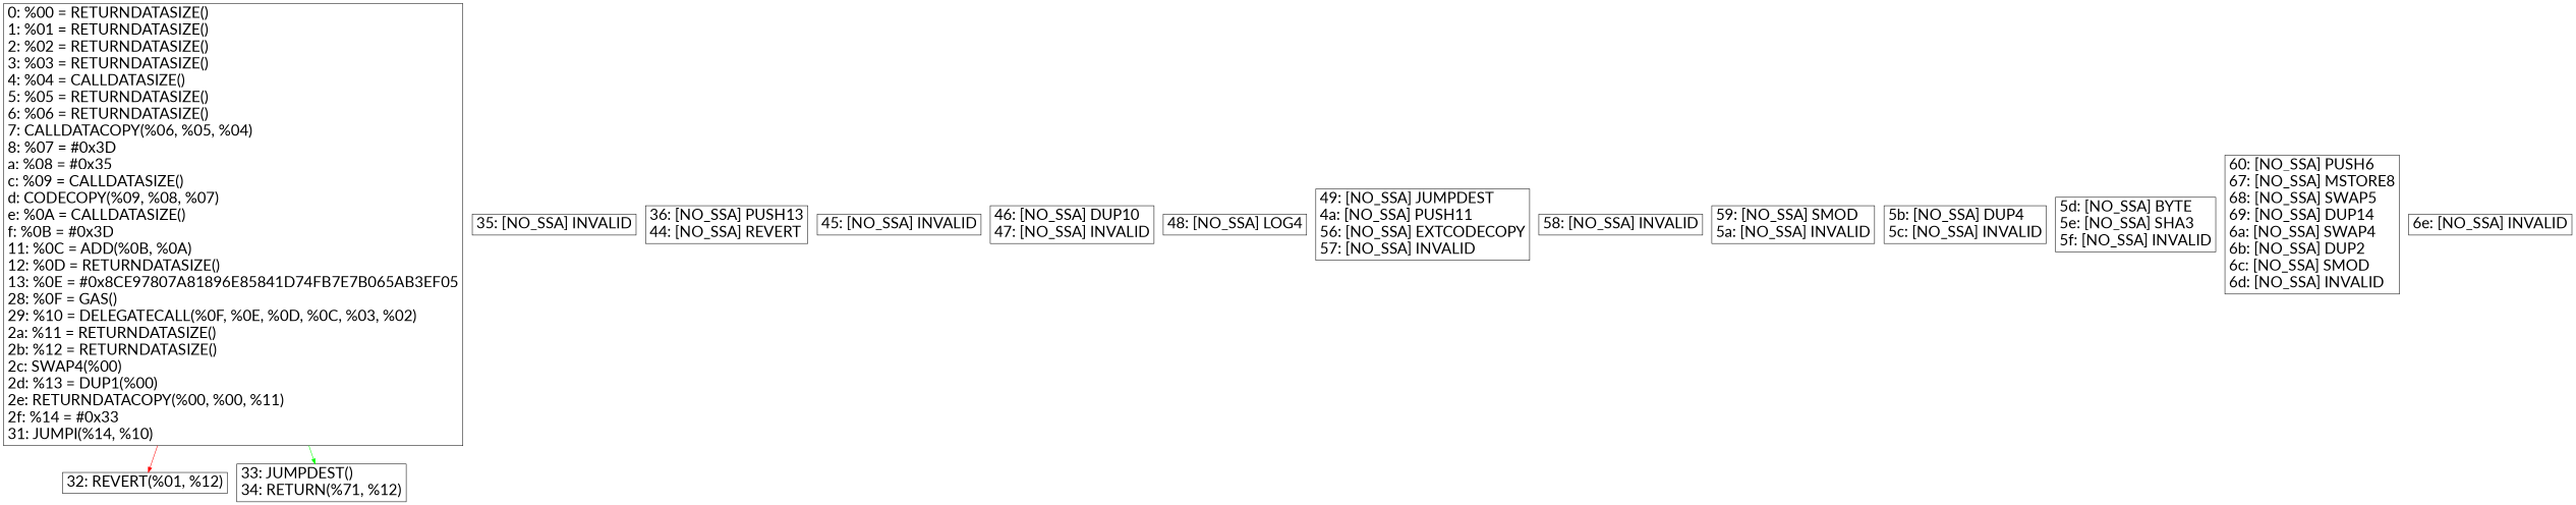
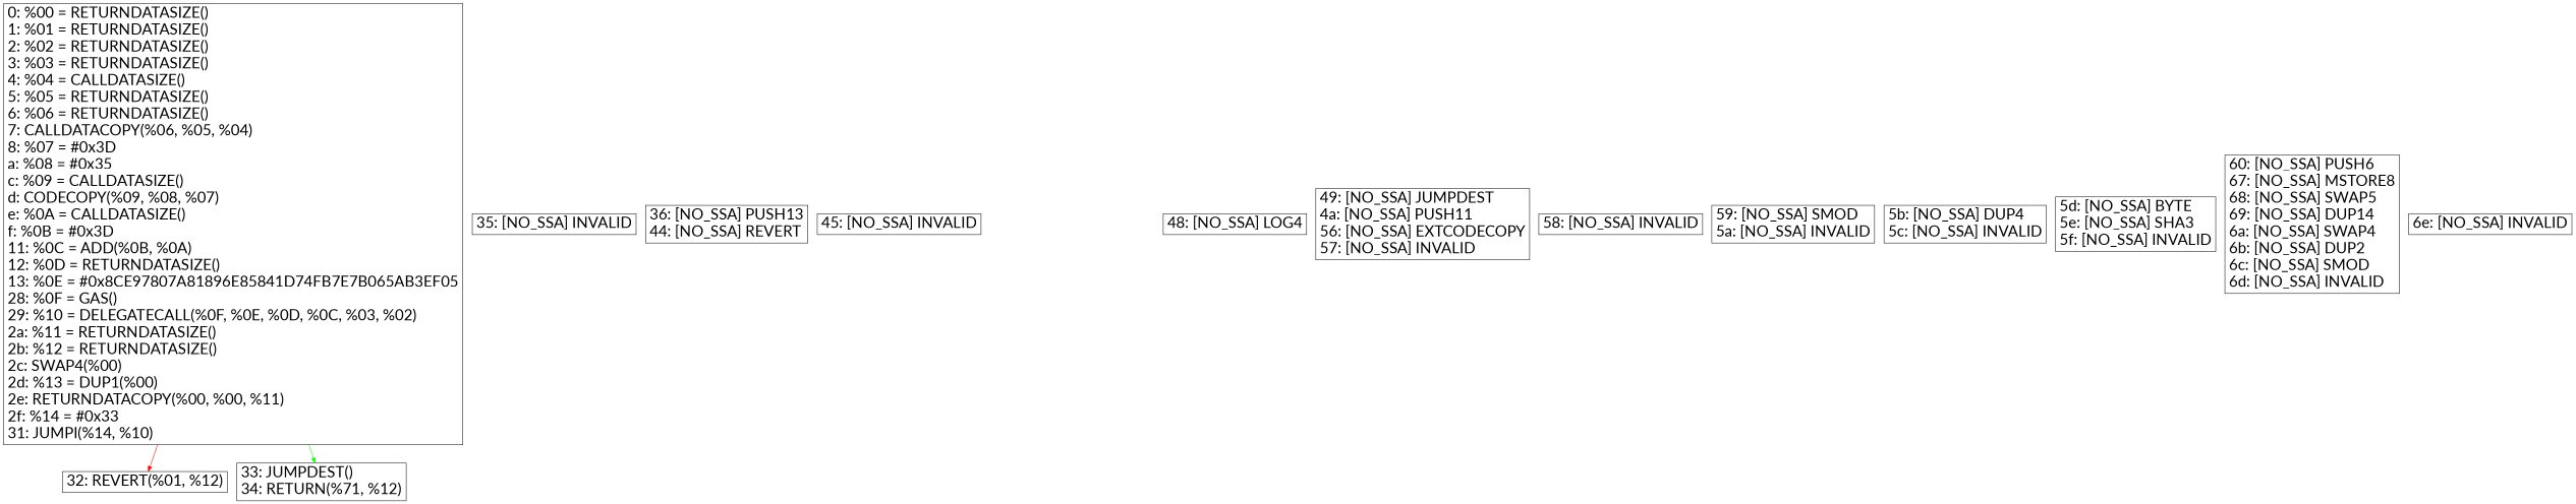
  digraph {
    fontname=Lato
    node [fontname=Lato fontsize=30.0 rank=same shape=box]
    edge [fontname=Lato]
    n1 [label="0: %00 = RETURNDATASIZE()\l1: %01 = RETURNDATASIZE()\l2: %02 = RETURNDATASIZE()\l3: %03 = RETURNDATASIZE()\l4: %04 = CALLDATASIZE()\l5: %05 = RETURNDATASIZE()\l6: %06 = RETURNDATASIZE()\l7: CALLDATACOPY(%06, %05, %04)\l8: %07 = #0x3D\la: %08 = #0x35\lc: %09 = CALLDATASIZE()\ld: CODECOPY(%09, %08, %07)\le: %0A = CALLDATASIZE()\lf: %0B = #0x3D\l11: %0C = ADD(%0B, %0A)\l12: %0D = RETURNDATASIZE()\l13: %0E = #0x8CE97807A81896E85841D74FB7E7B065AB3EF05\l28: %0F = GAS()\l29: %10 = DELEGATECALL(%0F, %0E, %0D, %0C, %03, %02)\l2a: %11 = RETURNDATASIZE()\l2b: %12 = RETURNDATASIZE()\l2c: SWAP4(%00)\l2d: %13 = DUP1(%00)\l2e: RETURNDATACOPY(%00, %00, %11)\l2f: %14 = #0x33\l31: JUMPI(%14, %10)\l"]
    n2 [label="32: REVERT(%01, %12)\l"]
    n3 [label="33: JUMPDEST()\l34: RETURN(%71, %12)\l"]
    n4 [label="35: [NO_SSA] INVALID\l"]
    n5 [label="36: [NO_SSA] PUSH13\l44: [NO_SSA] REVERT\l"]
    n6 [label="45: [NO_SSA] INVALID\l"]
-   n7 [label="46: [NO_SSA] DUP10\l47: [NO_SSA] INVALID\l"]
    n8 [label="48: [NO_SSA] LOG4\l"]
    n9 [label="49: [NO_SSA] JUMPDEST\l4a: [NO_SSA] PUSH11\l56: [NO_SSA] EXTCODECOPY\l57: [NO_SSA] INVALID\l"]
    n10 [label="58: [NO_SSA] INVALID\l"]
    n11 [label="59: [NO_SSA] SMOD\l5a: [NO_SSA] INVALID\l"]
    n12 [label="5b: [NO_SSA] DUP4\l5c: [NO_SSA] INVALID\l"]
    n13 [label="5d: [NO_SSA] BYTE\l5e: [NO_SSA] SHA3\l5f: [NO_SSA] INVALID\l"]
    n14 [label="60: [NO_SSA] PUSH6\l67: [NO_SSA] MSTORE8\l68: [NO_SSA] SWAP5\l69: [NO_SSA] DUP14\l6a: [NO_SSA] SWAP4\l6b: [NO_SSA] DUP2\l6c: [NO_SSA] SMOD\l6d: [NO_SSA] INVALID\l"]
    n15 [label="6e: [NO_SSA] INVALID\l"]
    subgraph sub_1 {
      n1
      n2
      n3
      n4
      n5
      n6
-     n7
      n8
      n9
      n10
      n11
      n12
      n13
      n14
      n15
    }
    n1 -> n2 [color=red]
    n1 -> n3 [color=green]
  }
